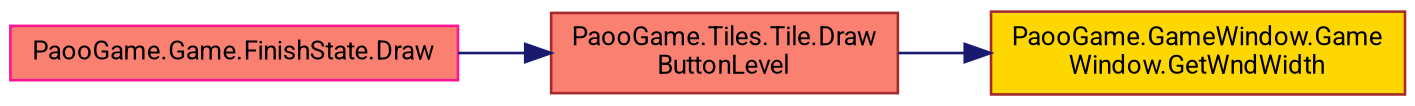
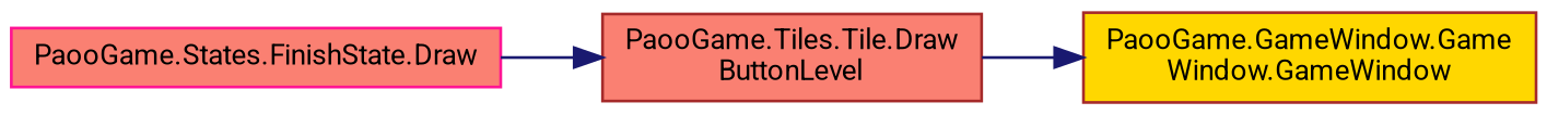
  digraph {
    fontname=Roboto
    rankdir=LR
    node [color=brown fillcolor=salmon fontname=Roboto fontsize=10 shape=record style=filled]
    edge [color=midnightblue fontname=Roboto fontsize=10 labelfontname=Helvetica labelfontsize=10 style=solid]
-   n1 [color=deeppink fontcolor=black height=0.2 label="PaooGame.Game.FinishState.Draw" width=0.4]
+   n1 [color=deeppink fontcolor=black height=0.2 label="PaooGame.States.FinishState.Draw" width=0.4]
    n2 [height=0.2 label="PaooGame.Tiles.Tile.Draw\lButtonLevel" width=0.4]
-   n3 [fillcolor=gold height=0.2 label="PaooGame.GameWindow.Game\lWindow.GetWndWidth" width=0.4]
+   n3 [fillcolor=gold height=0.2 label="PaooGame.GameWindow.Game\lWindow.GameWindow" width=0.4]
    n1 -> n2
    n2 -> n3
  }
